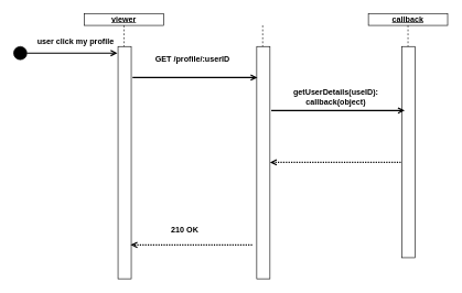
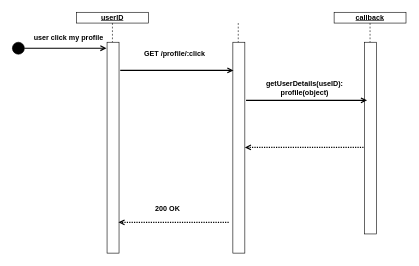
  <mxCell id="0" />
  <mxCell id="1" parent="0" />
  <mxCell id="2" style="shape=rect;fillColor=none;strokeColor=none;shadow=0;strokeWidth=1;opacity=100.0;gliffyId=0;" vertex="1" parent="1"><mxGeometry x="127" y="20" width="120" height="100" as="geometry" /></mxCell>
- <mxCell id="3" value="&lt;div style='width: 117.0px;height:auto;word-break: break-word;'&gt;&lt;div align=&quot;center&quot;&gt;&lt;span style=&quot;font-size: 12px; font-family: Arial; white-space: pre-wrap; font-weight: bold; text-decoration: underline; line-height: 14px; color: rgb(0, 0, 0);&quot;&gt;viewer&lt;/span&gt;&lt;/div&gt;&lt;/div&gt;" style="shape=rect;shadow=0;strokeWidth=1;fillColor=#FFFFFF;strokeColor=#000000;opacity=100.0;html=1;nl2Br=0;verticalAlign=top;align=center;spacingLeft=0.0;spacingRight=0;spacingTop=-5.0;spacingBottom=2;whiteSpace=wrap;gliffyId=1;" vertex="1" parent="2"><mxGeometry width="120" height="18" as="geometry" /></mxCell>
+ <mxCell id="3" value="&lt;div style='width: 117.0px;height:auto;word-break: break-word;'&gt;&lt;div align=&quot;center&quot;&gt;&lt;span style=&quot;font-size: 12px; font-family: Arial; white-space: pre-wrap; font-weight: bold; text-decoration: underline; line-height: 14px; color: rgb(0, 0, 0);&quot;&gt;userID&lt;/span&gt;&lt;/div&gt;&lt;/div&gt;" style="shape=rect;shadow=0;strokeWidth=1;fillColor=#FFFFFF;strokeColor=#000000;opacity=100.0;html=1;nl2Br=0;verticalAlign=top;align=center;spacingLeft=0.0;spacingRight=0;spacingTop=-5.0;spacingBottom=2;whiteSpace=wrap;gliffyId=1;" vertex="1" parent="2"><mxGeometry width="120" height="18" as="geometry" /></mxCell>
  <mxCell id="4" style="shape=line;direction=south;dashed=1;shadow=0;strokeWidth=1;fillColor=#FFFFFF;strokeColor=#000000;opacity=100.0;gliffyId=3;" vertex="1" parent="2"><mxGeometry y="18" width="120" height="82" as="geometry" /></mxCell>
  <mxCell id="5" style="shape=rect;fillColor=none;strokeColor=none;shadow=0;strokeWidth=1;opacity=100.0;gliffyId=4;" vertex="1" parent="1"><mxGeometry x="337" y="20" width="120" height="100" as="geometry" /></mxCell>
  <mxCell id="6" style="shape=line;direction=south;dashed=1;shadow=0;strokeWidth=1;fillColor=#FFFFFF;strokeColor=#000000;opacity=100.0;gliffyId=7;" vertex="1" parent="5"><mxGeometry y="18" width="120" height="82" as="geometry" /></mxCell>
  <mxCell id="7" style="shape=rect;fillColor=none;strokeColor=none;shadow=0;strokeWidth=1;opacity=100.0;gliffyId=8;" vertex="1" parent="1"><mxGeometry x="557" y="20" width="120" height="100" as="geometry" /></mxCell>
  <mxCell id="8" value="&lt;div style='width: 117.0px;height:auto;word-break: break-word;'&gt;&lt;div align=&quot;center&quot;&gt;&lt;span style=&quot;font-size: 12px; font-family: Arial; white-space: pre-wrap; font-weight: bold; text-decoration: underline; line-height: 14px; color: rgb(0, 0, 0);&quot;&gt;callback&lt;/span&gt;&lt;/div&gt;&lt;/div&gt;" style="shape=rect;shadow=0;strokeWidth=1;fillColor=#FFFFFF;strokeColor=#000000;opacity=100.0;html=1;nl2Br=0;verticalAlign=top;align=center;spacingLeft=0.0;spacingRight=0;spacingTop=-5.0;spacingBottom=2;whiteSpace=wrap;gliffyId=9;" vertex="1" parent="7"><mxGeometry width="120" height="18" as="geometry" /></mxCell>
  <mxCell id="9" style="shape=line;direction=south;dashed=1;shadow=0;strokeWidth=1;fillColor=#FFFFFF;strokeColor=#000000;opacity=100.0;gliffyId=11;" vertex="1" parent="7"><mxGeometry y="18" width="120" height="82" as="geometry" /></mxCell>
  <mxCell id="10" style="shape=ellipse;perimeter=ellipsePerimeter;shadow=0;strokeWidth=1;fillColor=#000000;strokeColor=#000000;opacity=100.0;gliffyId=13;" vertex="1" parent="1"><mxGeometry x="20" y="70" width="20" height="20" as="geometry" /></mxCell>
  <mxCell id="11" style="shape=rect;shadow=0;strokeWidth=1;fillColor=#ffffff;strokeColor=#000000;opacity=100.0;gliffyId=16;" vertex="1" parent="1"><mxGeometry x="178" y="70" width="20" height="352" as="geometry" /></mxCell>
  <mxCell id="12" style="shape=filledEdge;strokeWidth=2;strokeColor=#000000;fillColor=none;startArrow=none;startFill=0;startSize=6;endArrow=open;endFill=0;endSize=6;rounded=1;gliffyId=18;edgeStyle=orthogonalEdgeStyle;" edge="1" parent="1" source="10"><mxGeometry width="100" height="100" relative="1" as="geometry"><mxPoint x="177.025" y="80" as="targetPoint" /><Array as="points"><mxPoint x="40" y="80" /><mxPoint x="85.675" y="80" /><mxPoint x="131.35" y="80" /></Array></mxGeometry></mxCell>
  <mxCell id="13" value="&lt;div style='width: 147.0px;height:auto;word-break: break-word;'&gt;&lt;div align=&quot;center&quot;&gt;&lt;span style=&quot;font-size: 12px; font-family: Arial; white-space: pre-wrap; font-weight: bold; line-height: 14px; color: rgb(0, 0, 0);&quot;&gt;user click my profile&lt;/span&gt;&lt;/div&gt;&lt;/div&gt;" style="text;html=1;nl2Br=0;html=1;nl2Br=0;verticalAlign=middle;align=center;spacingLeft=0.0;spacingRight=0;whiteSpace=wrap;gliffyId=21;" vertex="1" parent="1"><mxGeometry x="39" y="55" width="150" height="14" as="geometry" /></mxCell>
  <mxCell id="14" style="shape=rect;shadow=0;strokeWidth=1;fillColor=#ffffff;strokeColor=#000000;opacity=100.0;gliffyId=22;" vertex="1" parent="1"><mxGeometry x="388" y="70" width="20" height="352" as="geometry" /></mxCell>
  <mxCell id="15" style="shape=filledEdge;strokeWidth=2;strokeColor=#000000;fillColor=none;startArrow=none;startFill=0;startSize=6;endArrow=open;endFill=0;endSize=6;rounded=1;gliffyId=23;edgeStyle=orthogonalEdgeStyle;" edge="1" parent="1"><mxGeometry width="100" height="100" relative="1" as="geometry"><mxPoint x="200" y="117" as="sourcePoint" /><mxPoint x="389" y="117" as="targetPoint" /><Array as="points"><mxPoint x="294.5" y="117" /></Array></mxGeometry></mxCell>
- <mxCell id="16" value="&lt;div style=&quot;width: 159.0px ; height: auto ; word-break: break-word&quot;&gt;&lt;div align=&quot;center&quot;&gt;&lt;span style=&quot;font-size: 12px ; font-family: &amp;#34;arial&amp;#34; ; white-space: pre-wrap ; font-weight: bold ; line-height: 14px ; color: rgb(0 , 0 , 0)&quot;&gt;GET /profile/:userID&lt;/span&gt;&lt;/div&gt;&lt;/div&gt;" style="text;html=1;nl2Br=0;html=1;nl2Br=0;verticalAlign=middle;align=center;spacingLeft=0.0;spacingRight=0;whiteSpace=wrap;gliffyId=27;" vertex="1" parent="1"><mxGeometry x="210" y="76" width="162" height="28" as="geometry" /></mxCell>
+ <mxCell id="16" value="&lt;div style=&quot;width: 159.0px ; height: auto ; word-break: break-word&quot;&gt;&lt;div align=&quot;center&quot;&gt;&lt;span style=&quot;font-size: 12px ; font-family: &amp;#34;arial&amp;#34; ; white-space: pre-wrap ; font-weight: bold ; line-height: 14px ; color: rgb(0 , 0 , 0)&quot;&gt;GET /profile/:click&lt;/span&gt;&lt;/div&gt;&lt;/div&gt;" style="text;html=1;nl2Br=0;html=1;nl2Br=0;verticalAlign=middle;align=center;spacingLeft=0.0;spacingRight=0;whiteSpace=wrap;gliffyId=27;" vertex="1" parent="1"><mxGeometry x="210" y="76" width="162" height="28" as="geometry" /></mxCell>
  <mxCell id="17" style="shape=rect;shadow=0;strokeWidth=1;fillColor=#ffffff;strokeColor=#000000;opacity=100.0;gliffyId=29;" vertex="1" parent="1"><mxGeometry x="608" y="70" width="20" height="320" as="geometry" /></mxCell>
  <mxCell id="18" style="shape=filledEdge;strokeWidth=2;strokeColor=#000000;fillColor=none;startArrow=none;startFill=0;startSize=6;endArrow=open;endFill=0;endSize=6;rounded=0;gliffyId=30;edgeStyle=orthogonalEdgeStyle;" edge="1" parent="1"><mxGeometry width="100" height="100" relative="1" as="geometry"><mxPoint x="410" y="167" as="sourcePoint" /><mxPoint x="612" y="167" as="targetPoint" /></mxGeometry></mxCell>
- <mxCell id="19" value="&lt;div style=&quot;width: 197.0px ; height: auto ; word-break: break-word&quot;&gt;&lt;div align=&quot;center&quot;&gt;&lt;span style=&quot;font-size: 12px ; font-family: &amp;#34;arial&amp;#34; ; white-space: pre-wrap ; font-weight: bold ; line-height: 14px ; color: rgb(0 , 0 , 0)&quot;&gt;getUserDetails(useID):&lt;/span&gt;&lt;/div&gt;&lt;div align=&quot;center&quot;&gt;&lt;span style=&quot;font-size: 12px ; font-family: &amp;#34;arial&amp;#34; ; white-space: pre-wrap ; font-weight: bold ; line-height: 14px ; color: rgb(0 , 0 , 0)&quot;&gt;callback(object)&lt;/span&gt;&lt;/div&gt;&lt;/div&gt;" style="text;html=1;nl2Br=0;html=1;nl2Br=0;verticalAlign=middle;align=center;spacingLeft=0.0;spacingRight=0;whiteSpace=wrap;gliffyId=35;" vertex="1" parent="1"><mxGeometry x="408" y="140" width="200" height="14" as="geometry" /></mxCell>
+ <mxCell id="19" value="&lt;div style=&quot;width: 197.0px ; height: auto ; word-break: break-word&quot;&gt;&lt;div align=&quot;center&quot;&gt;&lt;span style=&quot;font-size: 12px ; font-family: &amp;#34;arial&amp;#34; ; white-space: pre-wrap ; font-weight: bold ; line-height: 14px ; color: rgb(0 , 0 , 0)&quot;&gt;getUserDetails(useID):&lt;/span&gt;&lt;/div&gt;&lt;div align=&quot;center&quot;&gt;&lt;span style=&quot;font-size: 12px ; font-family: &amp;#34;arial&amp;#34; ; white-space: pre-wrap ; font-weight: bold ; line-height: 14px ; color: rgb(0 , 0 , 0)&quot;&gt;profile(object)&lt;/span&gt;&lt;/div&gt;&lt;/div&gt;" style="text;html=1;nl2Br=0;html=1;nl2Br=0;verticalAlign=middle;align=center;spacingLeft=0.0;spacingRight=0;whiteSpace=wrap;gliffyId=35;" vertex="1" parent="1"><mxGeometry x="408" y="140" width="200" height="14" as="geometry" /></mxCell>
  <mxCell id="20" style="shape=filledEdge;strokeWidth=2;strokeColor=#000000;fillColor=none;startArrow=none;startFill=0;startSize=6;endArrow=open;endFill=0;endSize=6;rounded=1;dashed=1;fixDash=1;dashPattern=2.0 2.0;gliffyId=37;edgeStyle=orthogonalEdgeStyle;" edge="1" parent="1"><mxGeometry width="100" height="100" relative="1" as="geometry"><mxPoint x="606" y="245.5" as="sourcePoint" /><mxPoint x="408" y="245.5" as="targetPoint" /><Array as="points"><mxPoint x="507" y="245.5" /></Array></mxGeometry></mxCell>
  <mxCell id="21" style="shape=filledEdge;strokeWidth=2;strokeColor=#000000;fillColor=none;startArrow=none;startFill=0;startSize=6;endArrow=open;endFill=0;endSize=6;rounded=0;dashed=1;fixDash=1;dashPattern=2.0 2.0;gliffyId=55;edgeStyle=orthogonalEdgeStyle;" edge="1" parent="1"><mxGeometry width="100" height="100" relative="1" as="geometry"><mxPoint x="381" y="370.667" as="sourcePoint" /><mxPoint x="197" y="370.667" as="targetPoint" /></mxGeometry></mxCell>
- <mxCell id="22" value="&lt;div style=&quot;width: 147.0px ; height: auto ; word-break: break-word&quot;&gt;&lt;div align=&quot;center&quot;&gt;&lt;span style=&quot;font-size: 12px ; font-family: &amp;#34;arial&amp;#34; ; white-space: pre-wrap ; font-weight: bold ; line-height: 14px ; color: rgb(0 , 0 , 0)&quot;&gt;210 OK &lt;/span&gt;&lt;/div&gt;&lt;/div&gt;" style="text;html=1;nl2Br=0;html=1;nl2Br=0;verticalAlign=middle;align=center;spacingLeft=0.0;spacingRight=0;whiteSpace=wrap;gliffyId=57;" vertex="1" parent="1"><mxGeometry x="206" y="334" width="150" height="28" as="geometry" /></mxCell>
+ <mxCell id="22" value="&lt;div style=&quot;width: 147.0px ; height: auto ; word-break: break-word&quot;&gt;&lt;div align=&quot;center&quot;&gt;&lt;span style=&quot;font-size: 12px ; font-family: &amp;#34;arial&amp;#34; ; white-space: pre-wrap ; font-weight: bold ; line-height: 14px ; color: rgb(0 , 0 , 0)&quot;&gt;200 OK &lt;/span&gt;&lt;/div&gt;&lt;/div&gt;" style="text;html=1;nl2Br=0;html=1;nl2Br=0;verticalAlign=middle;align=center;spacingLeft=0.0;spacingRight=0;whiteSpace=wrap;gliffyId=57;" vertex="1" parent="1"><mxGeometry x="206" y="334" width="150" height="28" as="geometry" /></mxCell>
